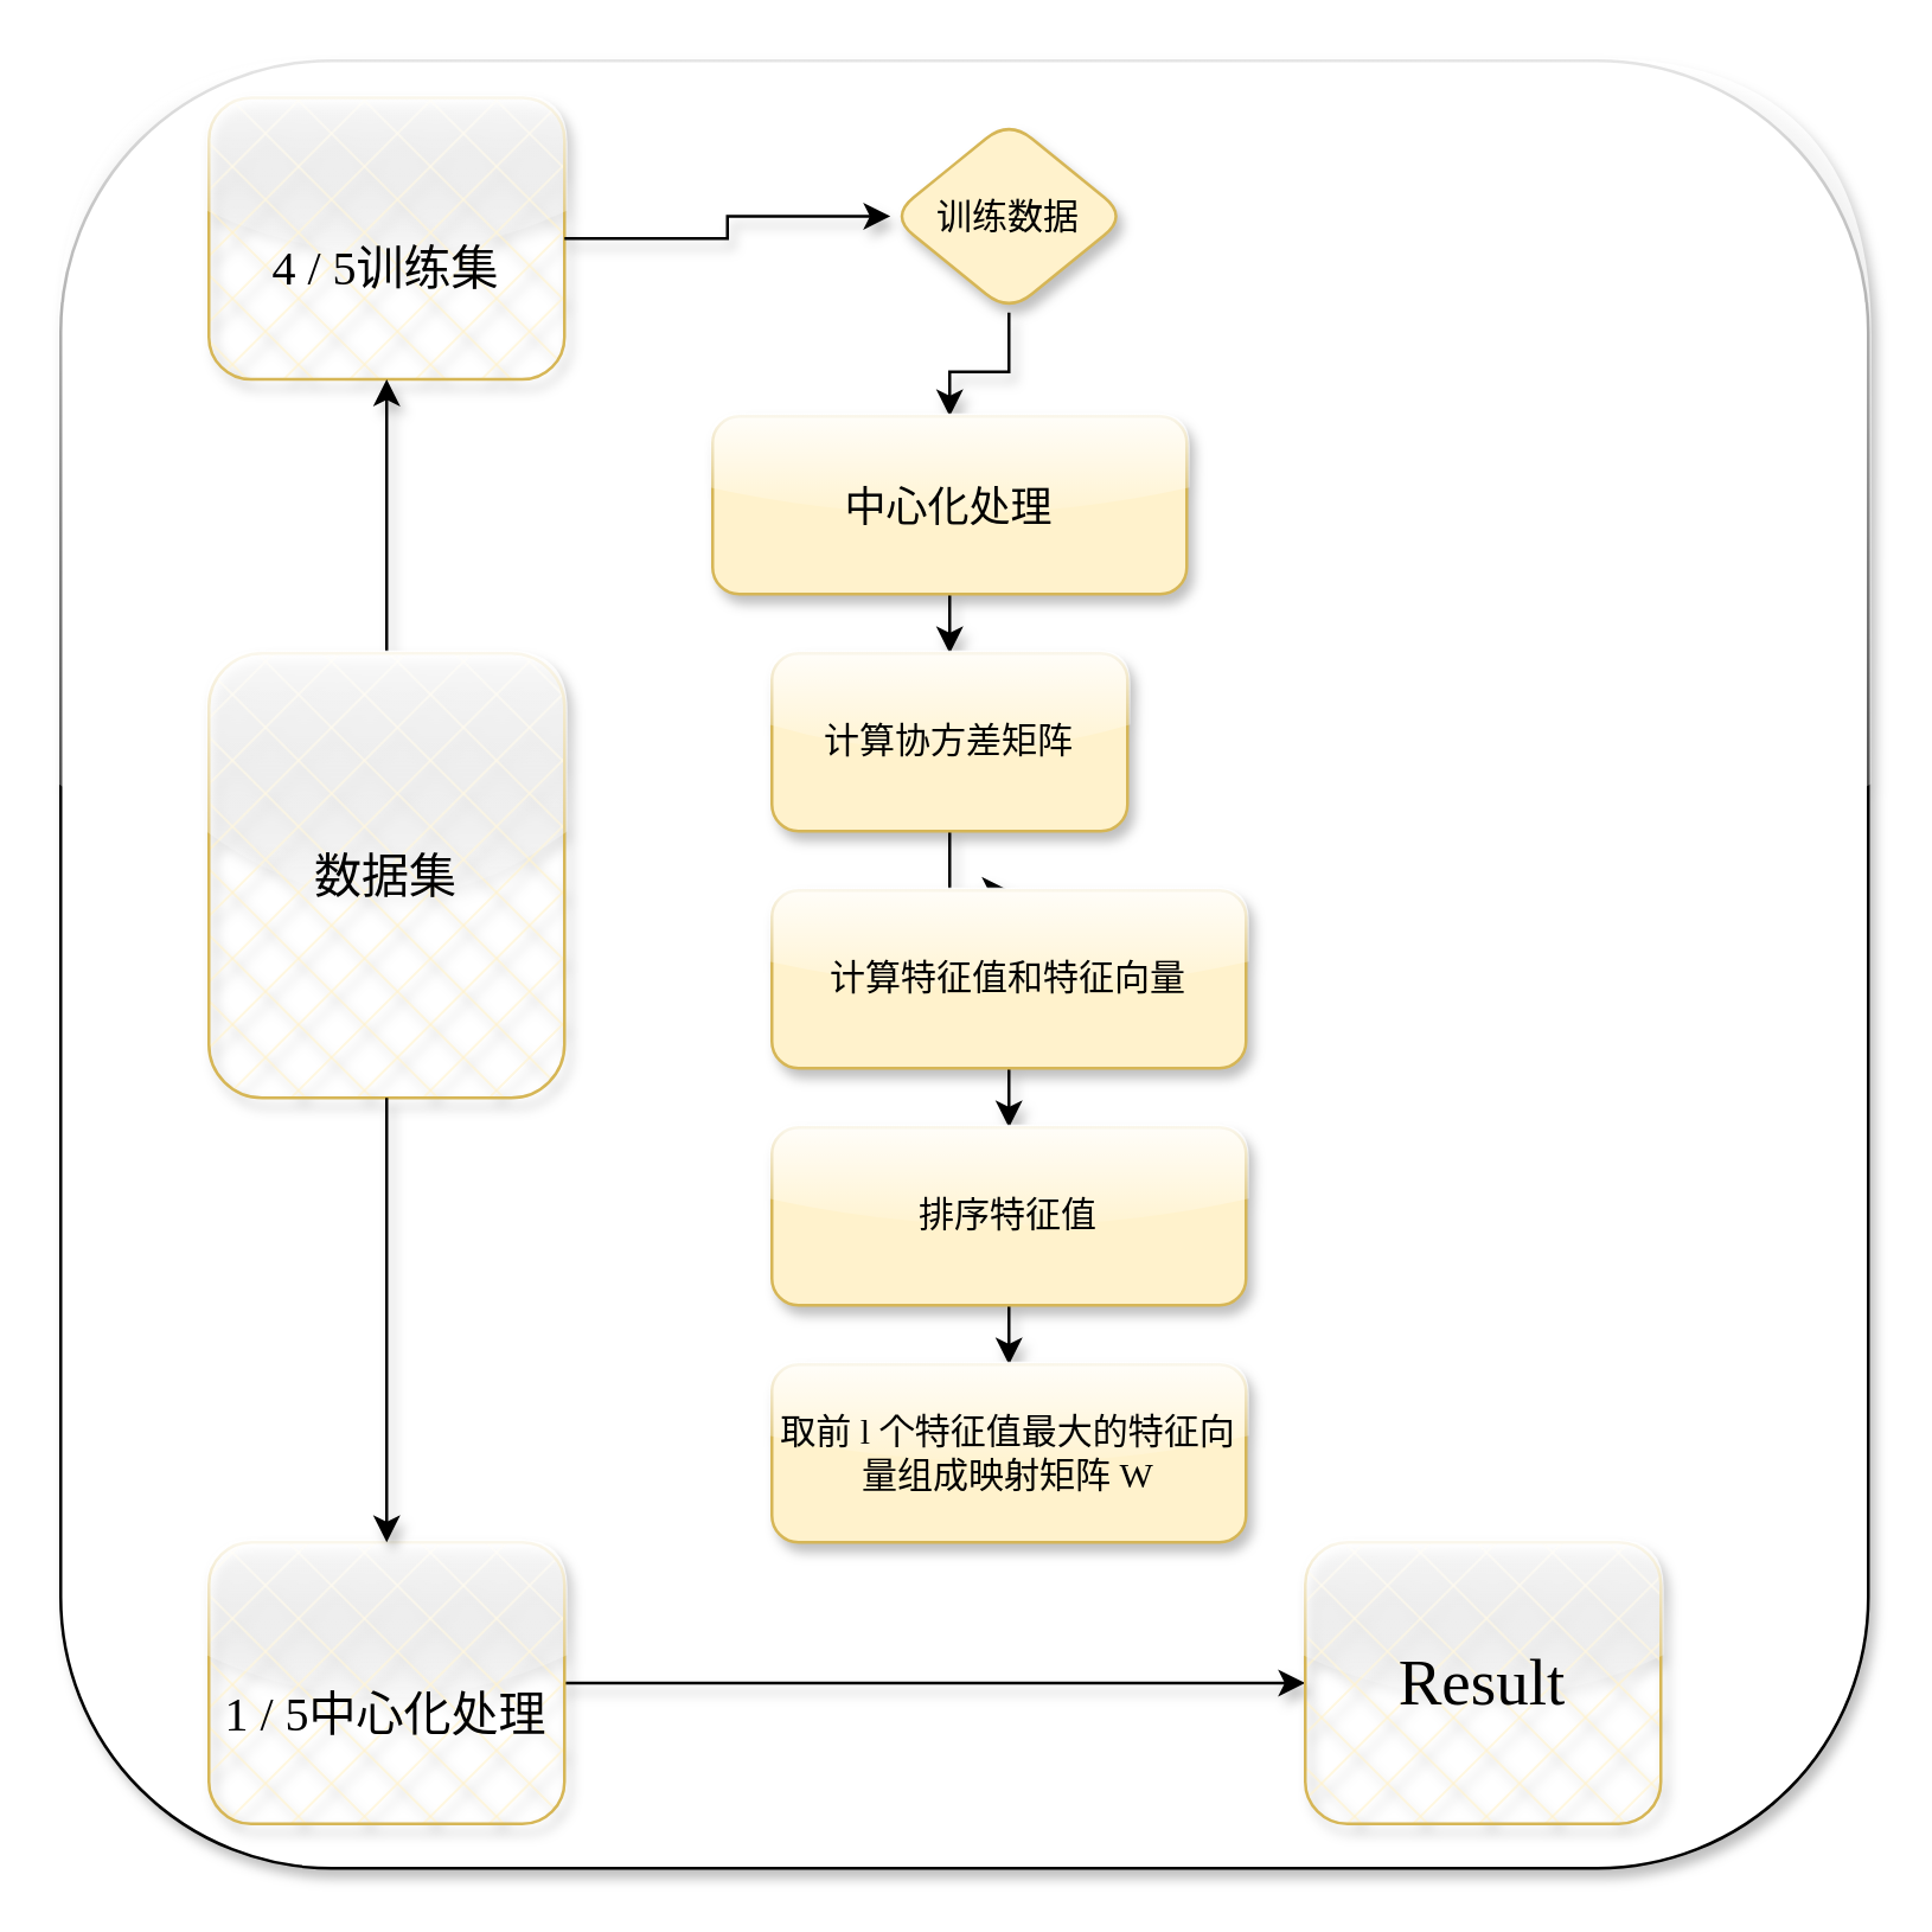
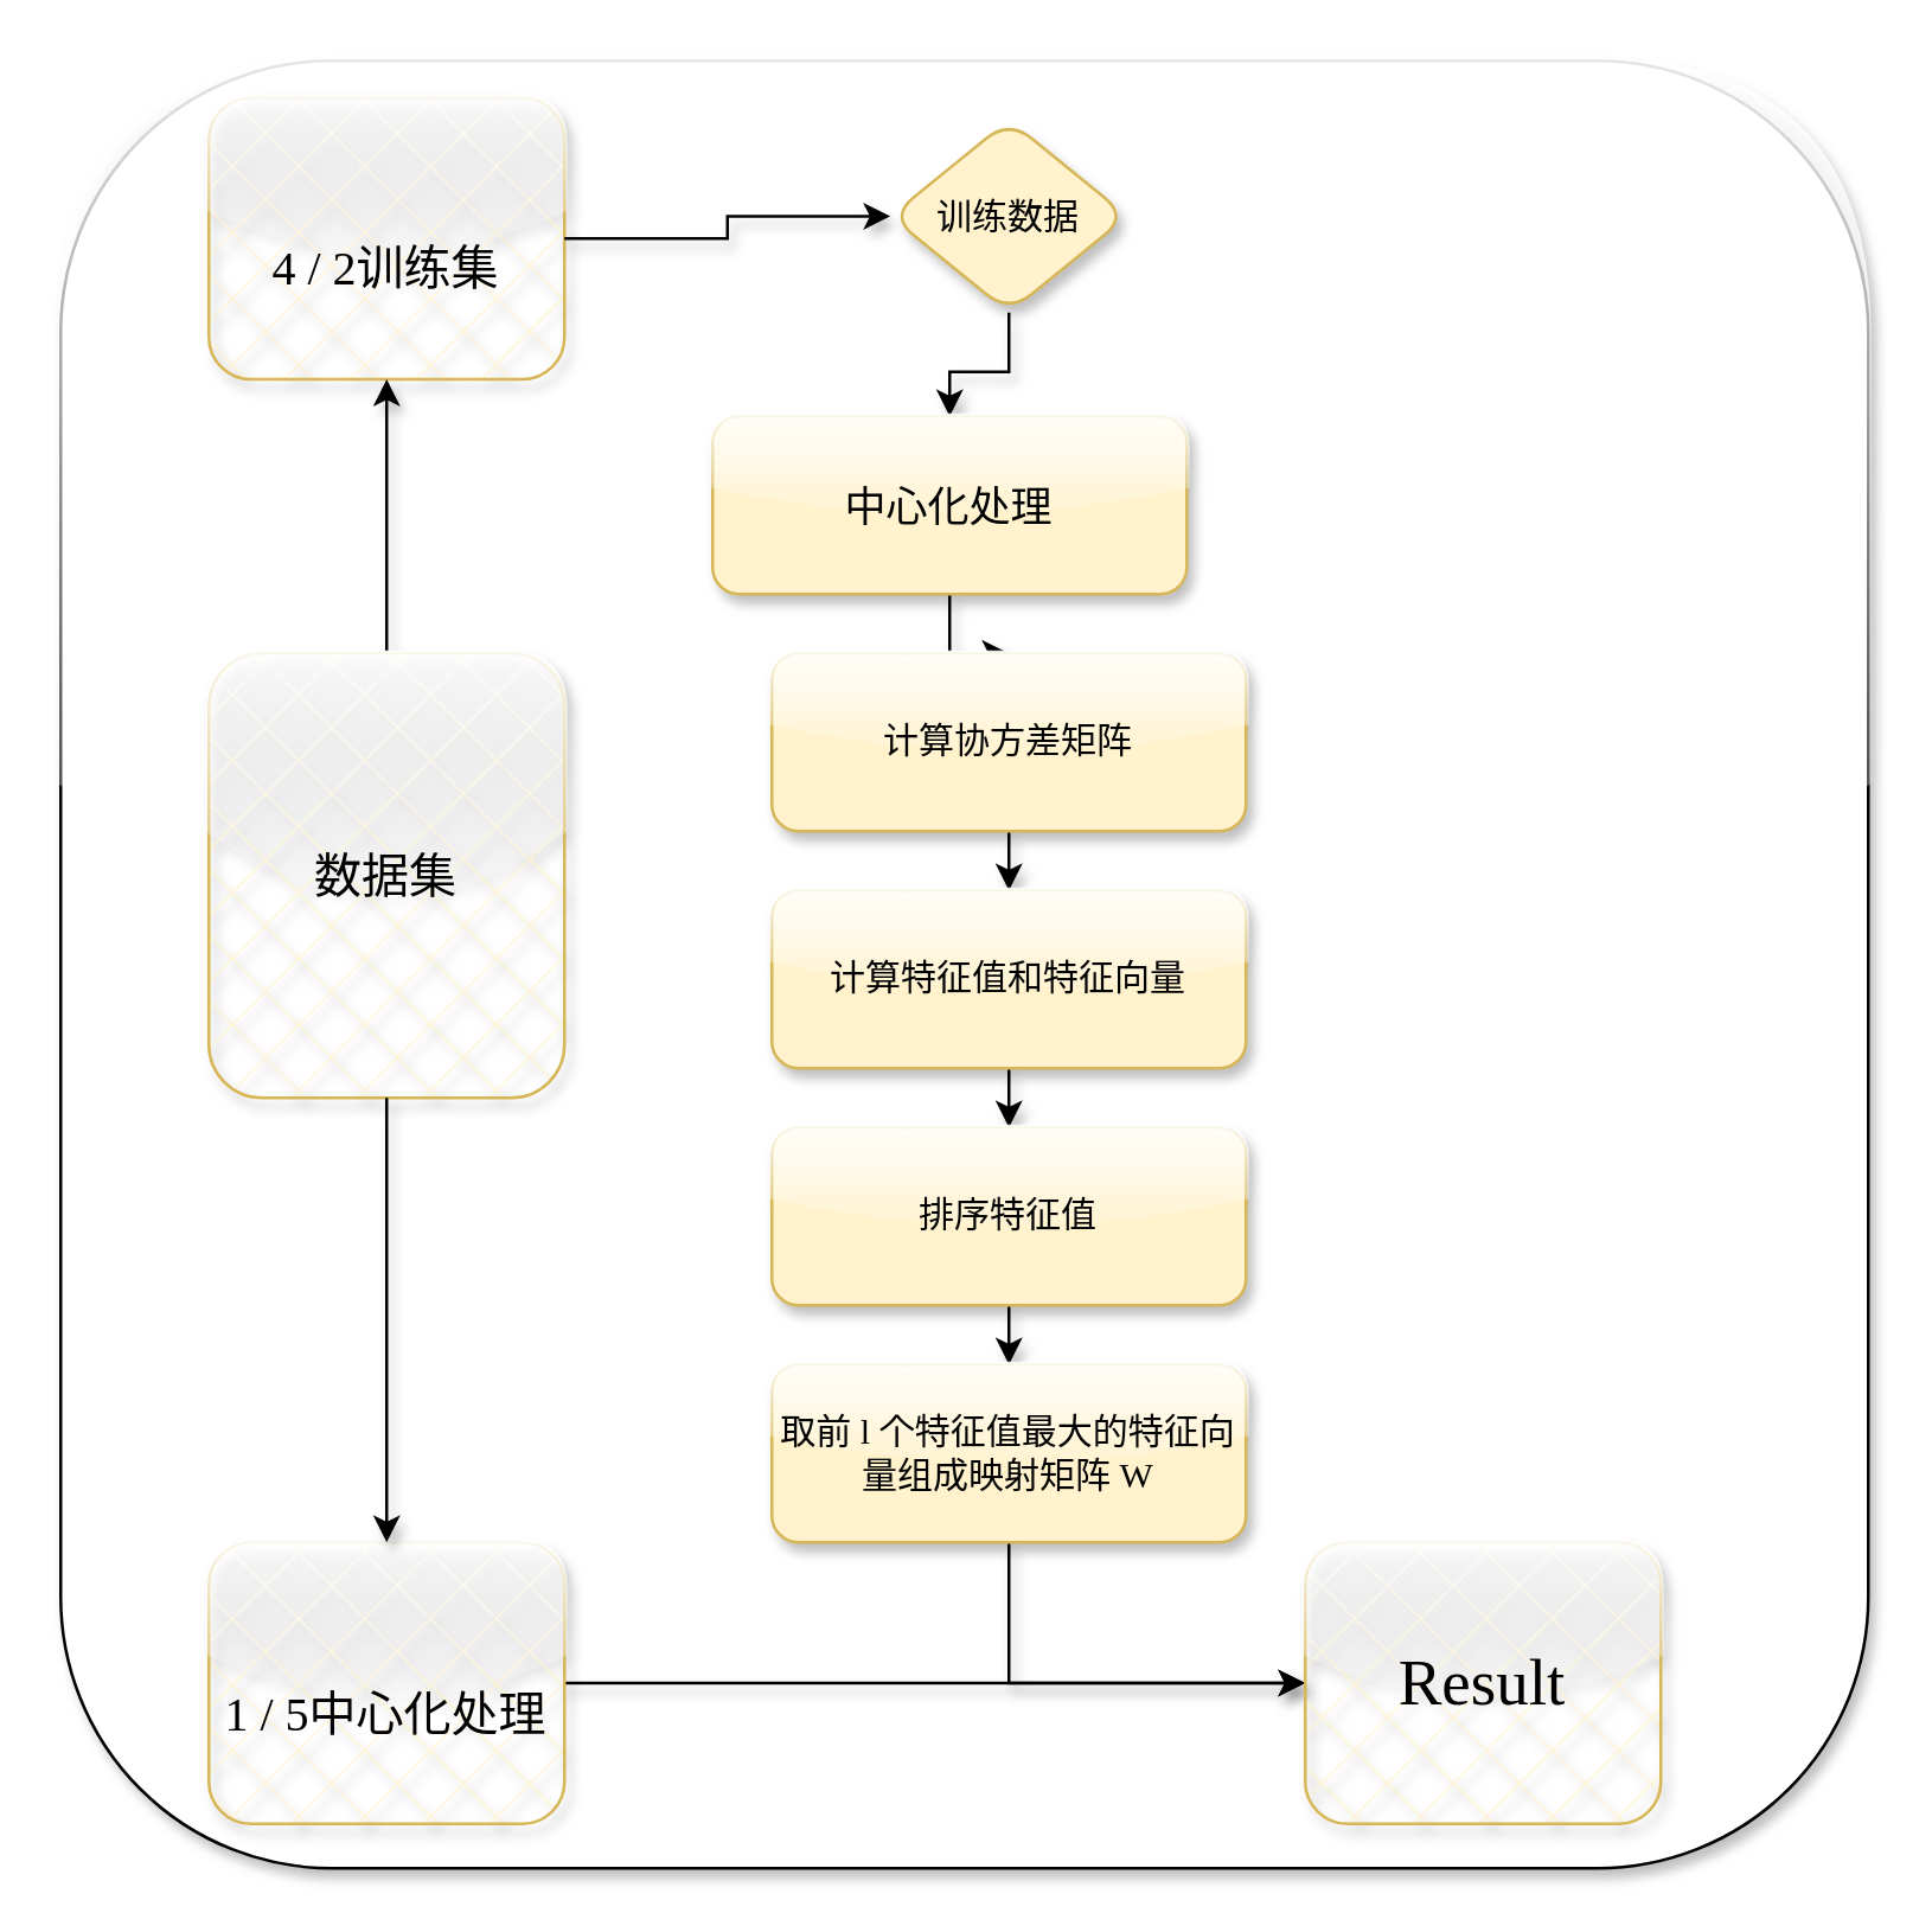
  <mxCell id="0" />
  <mxCell id="1" parent="0" />
  <mxCell id="2" value="" style="rounded=1;whiteSpace=wrap;html=1;shadow=1;glass=1;labelBackgroundColor=none;labelBorderColor=none;sketch=0;fontFamily=Comic Sans MS;gradientDirection=south;" vertex="1" parent="1"><mxGeometry x="20" y="20" width="610" height="610" as="geometry" /></mxCell>
- <mxCell id="3" value="&lt;br style=&quot;font-size: 16px;&quot;&gt;4 / 5训练集" style="rounded=1;whiteSpace=wrap;html=1;fontFamily=Comic Sans MS;fontStyle=0;labelBackgroundColor=none;labelBorderColor=none;glass=1;shadow=1;fontSize=16;verticalAlign=middle;sketch=0;fillStyle=cross-hatch;fillColor=#fff2cc;strokeColor=#d6b656;" vertex="1" parent="1"><mxGeometry x="70" y="32.5" width="120" height="95" as="geometry" /></mxCell>
+ <mxCell id="3" value="&lt;br style=&quot;font-size: 16px;&quot;&gt;4 / 2训练集" style="rounded=1;whiteSpace=wrap;html=1;fontFamily=Comic Sans MS;fontStyle=0;labelBackgroundColor=none;labelBorderColor=none;glass=1;shadow=1;fontSize=16;verticalAlign=middle;sketch=0;fillStyle=cross-hatch;fillColor=#fff2cc;strokeColor=#d6b656;" vertex="1" parent="1"><mxGeometry x="70" y="32.5" width="120" height="95" as="geometry" /></mxCell>
  <mxCell id="4" value="" style="edgeStyle=orthogonalEdgeStyle;rounded=0;orthogonalLoop=1;jettySize=auto;html=1;fontFamily=Comic Sans MS;shadow=1;labelBackgroundColor=none;fontStyle=0" edge="1" parent="1" source="5" target="7"><mxGeometry relative="1" as="geometry" /></mxCell>
  <mxCell id="5" value="训练数据" style="rhombus;whiteSpace=wrap;html=1;fontFamily=Comic Sans MS;rounded=1;fontStyle=0;labelBackgroundColor=none;labelBorderColor=none;glass=1;shadow=1;fillColor=#fff2cc;strokeColor=#d6b656;" vertex="1" parent="1"><mxGeometry x="300" y="40" width="80" height="65" as="geometry" /></mxCell>
  <mxCell id="6" value="" style="edgeStyle=orthogonalEdgeStyle;rounded=0;orthogonalLoop=1;jettySize=auto;html=1;fontFamily=Comic Sans MS;shadow=1;labelBackgroundColor=none;fontStyle=0" edge="1" parent="1" source="7" target="9"><mxGeometry relative="1" as="geometry" /></mxCell>
  <mxCell id="7" value="&lt;span style=&quot;font-size: 10.5pt&quot;&gt;中心化处理&lt;/span&gt;&lt;span style=&quot;font-size: medium&quot;&gt;&lt;/span&gt;" style="whiteSpace=wrap;html=1;fontFamily=Comic Sans MS;rounded=1;fontStyle=0;labelBackgroundColor=none;labelBorderColor=none;glass=1;shadow=1;fillColor=#fff2cc;strokeColor=#d6b656;" vertex="1" parent="1"><mxGeometry x="240" y="140" width="160" height="60" as="geometry" /></mxCell>
  <mxCell id="8" value="" style="edgeStyle=orthogonalEdgeStyle;rounded=0;orthogonalLoop=1;jettySize=auto;html=1;fontFamily=Comic Sans MS;shadow=1;labelBackgroundColor=none;fontStyle=0" edge="1" parent="1" source="9" target="11"><mxGeometry relative="1" as="geometry" /></mxCell>
- <mxCell id="9" value="计算协方差矩阵" style="whiteSpace=wrap;html=1;fontFamily=Comic Sans MS;rounded=1;fontStyle=0;labelBackgroundColor=none;labelBorderColor=none;glass=1;shadow=1;fillColor=#fff2cc;strokeColor=#d6b656;" vertex="1" parent="1"><mxGeometry x="260" y="220" width="120" height="60" as="geometry" /></mxCell>
+ <mxCell id="9" value="计算协方差矩阵" style="whiteSpace=wrap;html=1;fontFamily=Comic Sans MS;rounded=1;fontStyle=0;labelBackgroundColor=none;labelBorderColor=none;glass=1;shadow=1;fillColor=#fff2cc;strokeColor=#d6b656;" vertex="1" parent="1"><mxGeometry x="260" y="220" width="160" height="60" as="geometry" /></mxCell>
  <mxCell id="10" value="" style="edgeStyle=orthogonalEdgeStyle;rounded=0;orthogonalLoop=1;jettySize=auto;html=1;fontFamily=Comic Sans MS;shadow=1;labelBackgroundColor=none;fontStyle=0" edge="1" parent="1" source="11" target="13"><mxGeometry relative="1" as="geometry" /></mxCell>
  <mxCell id="11" value="计算特征值和特征向量" style="whiteSpace=wrap;html=1;fontFamily=Comic Sans MS;rounded=1;fontStyle=0;labelBackgroundColor=none;labelBorderColor=none;glass=1;shadow=1;fillColor=#fff2cc;strokeColor=#d6b656;" vertex="1" parent="1"><mxGeometry x="260" y="300" width="160" height="60" as="geometry" /></mxCell>
  <mxCell id="12" value="" style="edgeStyle=orthogonalEdgeStyle;rounded=0;orthogonalLoop=1;jettySize=auto;html=1;fontFamily=Comic Sans MS;shadow=1;labelBackgroundColor=none;fontStyle=0" edge="1" parent="1" source="13" target="15"><mxGeometry relative="1" as="geometry" /></mxCell>
  <mxCell id="13" value="排序特征值" style="whiteSpace=wrap;html=1;fontFamily=Comic Sans MS;rounded=1;fontStyle=0;labelBackgroundColor=none;labelBorderColor=none;glass=1;shadow=1;fillColor=#fff2cc;strokeColor=#d6b656;" vertex="1" parent="1"><mxGeometry x="260" y="380" width="160" height="60" as="geometry" /></mxCell>
+ <mxCell id="14" style="edgeStyle=orthogonalEdgeStyle;rounded=0;orthogonalLoop=1;jettySize=auto;html=1;exitX=0.5;exitY=1;exitDx=0;exitDy=0;entryX=0;entryY=0.5;entryDx=0;entryDy=0;fontFamily=Comic Sans MS;shadow=1;labelBackgroundColor=none;fontStyle=0" edge="1" parent="1" source="15" target="19"><mxGeometry relative="1" as="geometry" /></mxCell>
  <mxCell id="15" value="取前 l 个特征值最大的特征向量组成映射矩阵 W" style="whiteSpace=wrap;html=1;fontFamily=Comic Sans MS;rounded=1;fontStyle=0;labelBackgroundColor=none;labelBorderColor=none;glass=1;shadow=1;fillColor=#fff2cc;strokeColor=#d6b656;" vertex="1" parent="1"><mxGeometry x="260" y="460" width="160" height="60" as="geometry" /></mxCell>
  <mxCell id="16" value="" style="endArrow=classic;html=1;rounded=0;fontFamily=Comic Sans MS;entryX=0;entryY=0.5;entryDx=0;entryDy=0;exitX=1;exitY=0.5;exitDx=0;exitDy=0;edgeStyle=orthogonalEdgeStyle;shadow=1;labelBackgroundColor=none;fontStyle=0" edge="1" parent="1" source="3" target="5"><mxGeometry width="50" height="50" relative="1" as="geometry"><mxPoint x="330" y="200" as="sourcePoint" /><mxPoint x="380" y="150" as="targetPoint" /></mxGeometry></mxCell>
  <mxCell id="17" value="" style="edgeStyle=orthogonalEdgeStyle;rounded=0;orthogonalLoop=1;jettySize=auto;html=1;fontFamily=Comic Sans MS;shadow=1;labelBackgroundColor=none;fontStyle=0" edge="1" parent="1" source="18" target="19"><mxGeometry relative="1" as="geometry" /></mxCell>
  <mxCell id="18" value="&lt;br style=&quot;font-size: 16px;&quot;&gt;1 / 5中心化处理" style="rounded=1;whiteSpace=wrap;html=1;fontFamily=Comic Sans MS;fontStyle=0;labelBackgroundColor=none;labelBorderColor=none;glass=1;shadow=1;fontSize=16;verticalAlign=middle;sketch=0;fillStyle=cross-hatch;fillColor=#fff2cc;strokeColor=#d6b656;" vertex="1" parent="1"><mxGeometry x="70" y="520" width="120" height="95" as="geometry" /></mxCell>
  <mxCell id="19" value="Result" style="rounded=1;whiteSpace=wrap;html=1;fontFamily=Comic Sans MS;fontStyle=0;labelBackgroundColor=none;labelBorderColor=none;glass=1;shadow=1;sketch=0;fillStyle=cross-hatch;fontSize=22;fillColor=#fff2cc;strokeColor=#d6b656;" vertex="1" parent="1"><mxGeometry x="440" y="520" width="120" height="95" as="geometry" /></mxCell>
  <mxCell id="20" style="edgeStyle=orthogonalEdgeStyle;rounded=0;orthogonalLoop=1;jettySize=auto;html=1;exitX=0.5;exitY=0;exitDx=0;exitDy=0;fontFamily=Comic Sans MS;shadow=1;labelBackgroundColor=none;fontStyle=0" edge="1" parent="1" source="21" target="3"><mxGeometry relative="1" as="geometry" /></mxCell>
  <mxCell id="21" value="数据集" style="rounded=1;whiteSpace=wrap;html=1;fontFamily=Comic Sans MS;fontStyle=0;labelBackgroundColor=none;labelBorderColor=none;glass=1;shadow=1;sketch=0;fontSize=16;verticalAlign=middle;fillStyle=cross-hatch;fillColor=#fff2cc;strokeColor=#d6b656;" vertex="1" parent="1"><mxGeometry x="70" y="220" width="120" height="150" as="geometry" /></mxCell>
  <mxCell id="22" value="&lt;meta charset=&quot;utf-8&quot;&gt;&lt;span style=&quot;color: rgba(0, 0, 0, 0); font-size: 0px; font-style: normal; letter-spacing: normal; text-indent: 0px; text-transform: none; word-spacing: 0px; display: inline; float: none;&quot;&gt;&amp;nbsp;&lt;/span&gt;" style="endArrow=classic;html=1;rounded=0;fontFamily=Comic Sans MS;exitX=0.5;exitY=1;exitDx=0;exitDy=0;entryX=0.5;entryY=0;entryDx=0;entryDy=0;shadow=1;labelBackgroundColor=none;fontStyle=0" edge="1" parent="1" source="21" target="18"><mxGeometry width="50" height="50" relative="1" as="geometry"><mxPoint x="140" y="330" as="sourcePoint" /><mxPoint x="190" y="280" as="targetPoint" /></mxGeometry></mxCell>
